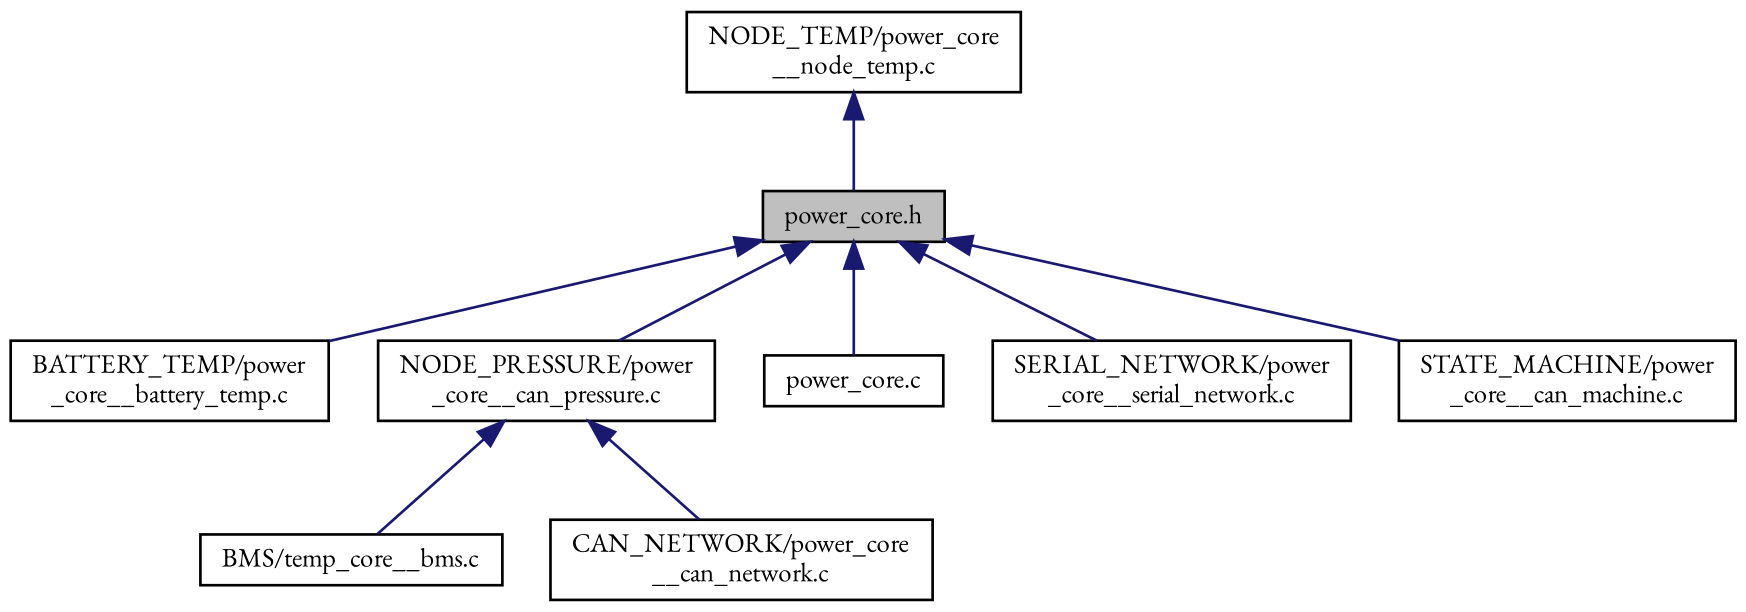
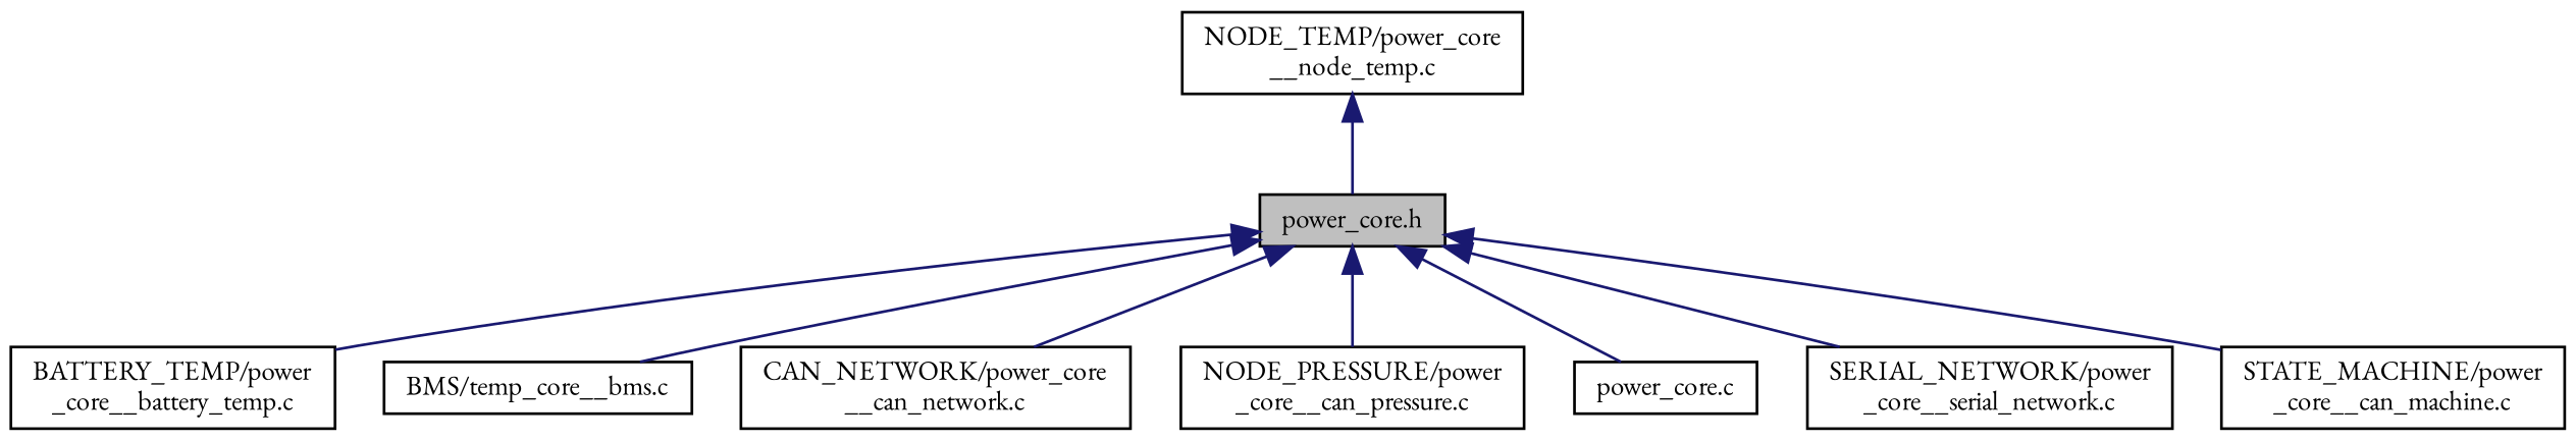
  digraph {
    fontname="EB Garamond"
    node [color=black fillcolor=white fontname="EB Garamond" fontsize=10 shape=record style=filled]
    edge [color=midnightblue dir=back fontname="EB Garamond" fontsize=10 labelfontname=Helvetica labelfontsize=10 style=solid]
    n1 [fillcolor=grey75 fontcolor=black height=0.2 label="power_core.h" width=0.4]
    n2 [height=0.2 label="BATTERY_TEMP/power\l_core__battery_temp.c" width=0.4]
    n3 [height=0.2 label="BMS/temp_core__bms.c" width=0.4]
    n4 [height=0.2 label="CAN_NETWORK/power_core\l__can_network.c" width=0.4]
    n5 [height=0.2 label="NODE_PRESSURE/power\l_core__can_pressure.c" width=0.4]
    n6 [height=0.2 label="power_core.c" width=0.4]
    n7 [height=0.2 label="SERIAL_NETWORK/power\l_core__serial_network.c" width=0.4]
    n8 [height=0.2 label="STATE_MACHINE/power\l_core__can_machine.c" width=0.4]
    n9 [height=0.2 label="NODE_TEMP/power_core\l__node_temp.c" width=0.4]
    n1 -> n2
-   n5 -> n3
-   n5 -> n4
+   n1 -> n3
+   n1 -> n4
    n1 -> n5
    n1 -> n6
    n1 -> n7
    n1 -> n8
    n9 -> n1
  }
